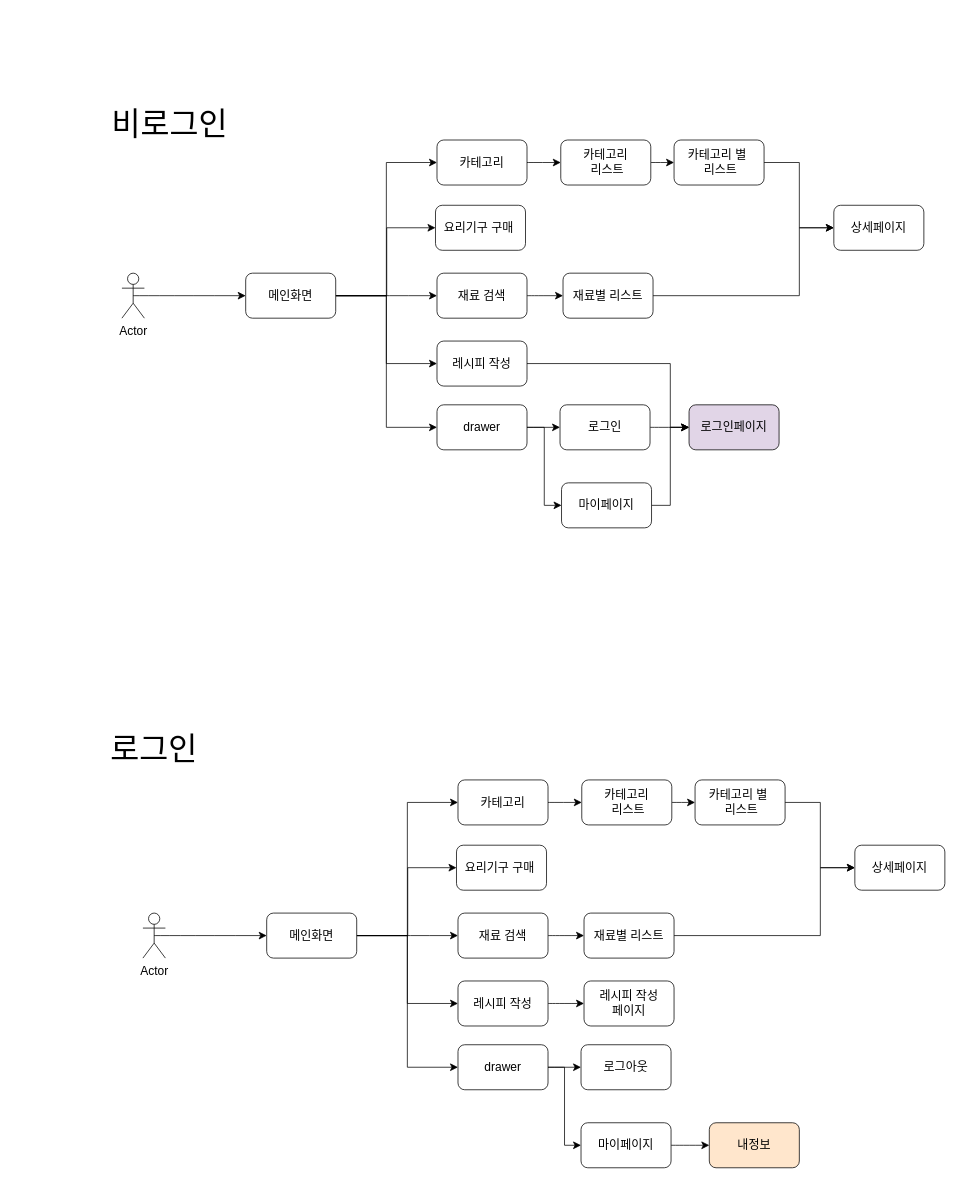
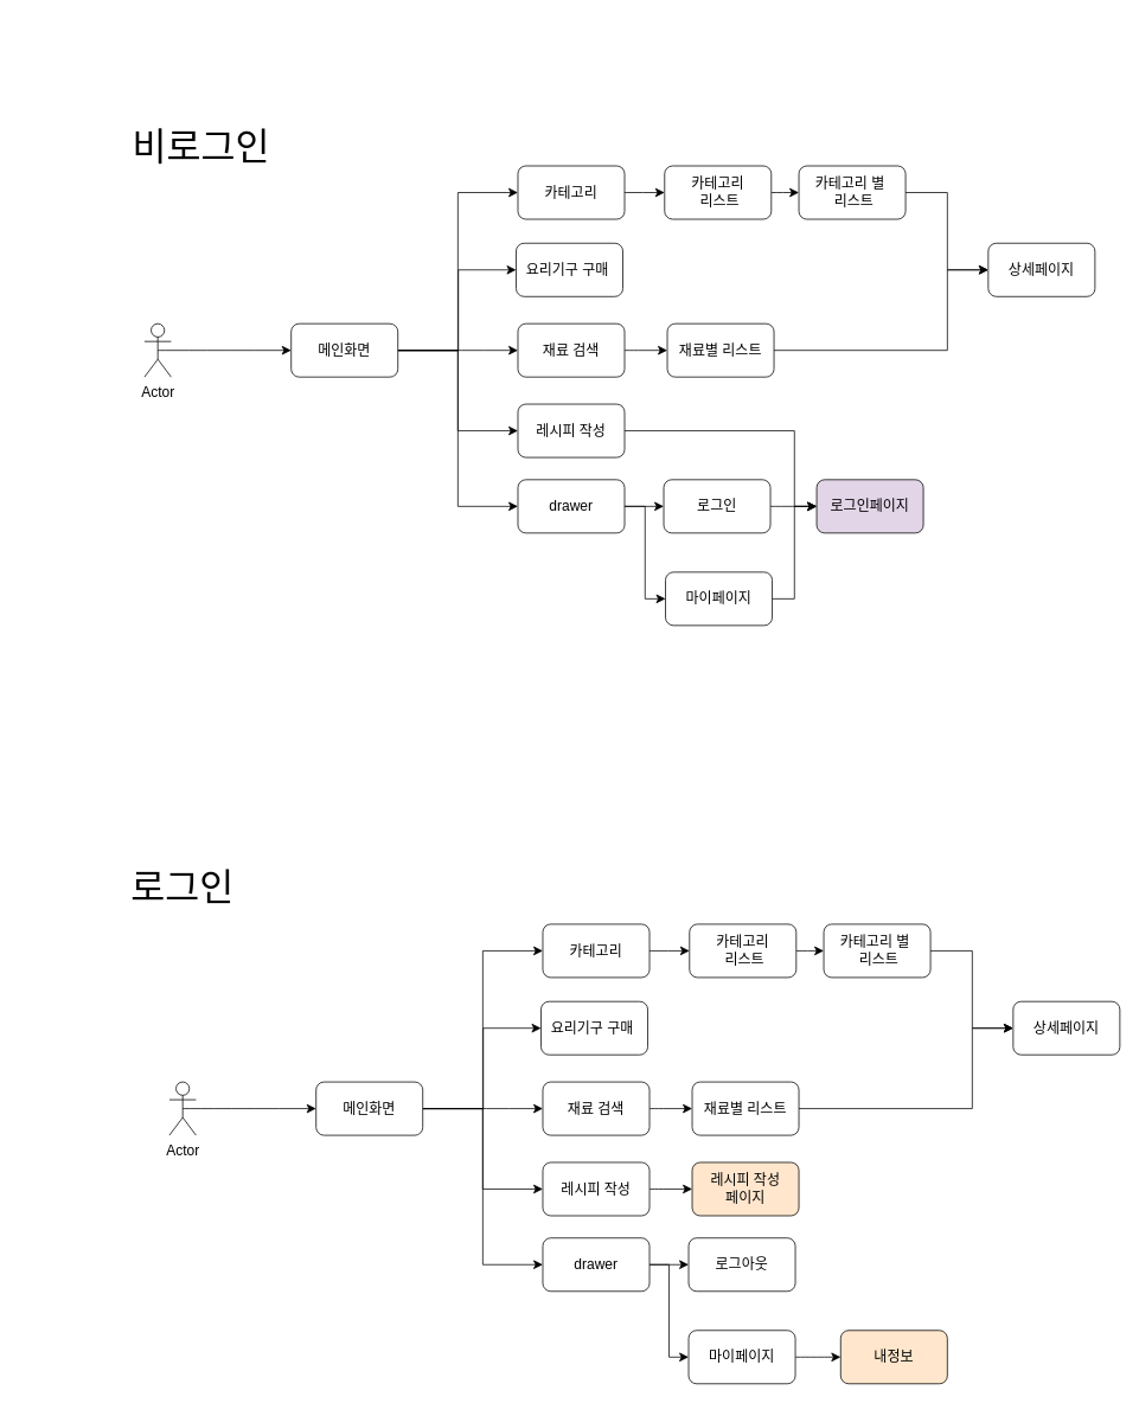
  <mxCell id="0" />
  <mxCell id="1" parent="0" />
  <mxCell id="2" value="Actor" style="shape=umlActor;verticalLabelPosition=bottom;verticalAlign=top;html=1;outlineConnect=0;fontSize=16;" vertex="1" parent="1"><mxGeometry x="162" y="363.5" width="30" height="60" as="geometry" /></mxCell>
  <mxCell id="3" style="edgeStyle=orthogonalEdgeStyle;rounded=0;orthogonalLoop=1;jettySize=auto;html=1;entryX=0;entryY=0.5;entryDx=0;entryDy=0;fontSize=12;startSize=8;endSize=8;exitX=1;exitY=0.5;exitDx=0;exitDy=0;" edge="1" parent="1" source="8" target="21"><mxGeometry relative="1" as="geometry" /></mxCell>
  <mxCell id="4" style="edgeStyle=orthogonalEdgeStyle;rounded=0;orthogonalLoop=1;jettySize=auto;html=1;entryX=0;entryY=0.5;entryDx=0;entryDy=0;fontSize=12;startSize=8;endSize=8;exitX=1;exitY=0.5;exitDx=0;exitDy=0;" edge="1" parent="1" source="8" target="18"><mxGeometry relative="1" as="geometry"><Array as="points"><mxPoint x="515" y="393" /><mxPoint x="515" y="303" /></Array></mxGeometry></mxCell>
  <mxCell id="5" style="edgeStyle=none;curved=1;rounded=0;orthogonalLoop=1;jettySize=auto;html=1;entryX=0;entryY=0.5;entryDx=0;entryDy=0;fontSize=12;startSize=8;endSize=8;" edge="1" parent="1" source="8" target="25"><mxGeometry relative="1" as="geometry" /></mxCell>
  <mxCell id="6" style="edgeStyle=orthogonalEdgeStyle;rounded=0;orthogonalLoop=1;jettySize=auto;html=1;entryX=0;entryY=0.5;entryDx=0;entryDy=0;fontSize=12;startSize=8;endSize=8;exitX=1;exitY=0.5;exitDx=0;exitDy=0;" edge="1" parent="1" source="8" target="10"><mxGeometry relative="1" as="geometry" /></mxCell>
  <mxCell id="7" style="edgeStyle=orthogonalEdgeStyle;rounded=0;orthogonalLoop=1;jettySize=auto;html=1;entryX=0;entryY=0.5;entryDx=0;entryDy=0;fontSize=12;startSize=8;endSize=8;exitX=1;exitY=0.5;exitDx=0;exitDy=0;" edge="1" parent="1" source="8" target="13"><mxGeometry relative="1" as="geometry" /></mxCell>
  <mxCell id="8" value="메인화면" style="rounded=1;whiteSpace=wrap;html=1;fontSize=16;" vertex="1" parent="1"><mxGeometry x="327" y="363.5" width="120" height="60" as="geometry" /></mxCell>
  <mxCell id="9" style="edgeStyle=orthogonalEdgeStyle;rounded=0;orthogonalLoop=1;jettySize=auto;html=1;entryX=0;entryY=0.5;entryDx=0;entryDy=0;fontSize=12;startSize=8;endSize=8;" edge="1" parent="1" source="10" target="29"><mxGeometry relative="1" as="geometry"><Array as="points"><mxPoint x="893" y="484" /><mxPoint x="893" y="569" /></Array></mxGeometry></mxCell>
  <mxCell id="10" value="레시피 작성" style="rounded=1;whiteSpace=wrap;html=1;fontSize=16;" vertex="1" parent="1"><mxGeometry x="582" y="454" width="120" height="60" as="geometry" /></mxCell>
  <mxCell id="11" style="edgeStyle=none;curved=1;rounded=0;orthogonalLoop=1;jettySize=auto;html=1;entryX=0;entryY=0.5;entryDx=0;entryDy=0;fontSize=12;startSize=8;endSize=8;" edge="1" parent="1" source="13" target="15"><mxGeometry relative="1" as="geometry" /></mxCell>
  <mxCell id="12" style="edgeStyle=orthogonalEdgeStyle;rounded=0;orthogonalLoop=1;jettySize=auto;html=1;entryX=0;entryY=0.5;entryDx=0;entryDy=0;fontSize=12;startSize=8;endSize=8;exitX=1;exitY=0.5;exitDx=0;exitDy=0;" edge="1" parent="1" source="13" target="17"><mxGeometry relative="1" as="geometry" /></mxCell>
  <mxCell id="13" value="drawer" style="rounded=1;whiteSpace=wrap;html=1;fontSize=16;" vertex="1" parent="1"><mxGeometry x="582" y="539" width="120" height="60" as="geometry" /></mxCell>
  <mxCell id="14" style="edgeStyle=none;curved=1;rounded=0;orthogonalLoop=1;jettySize=auto;html=1;entryX=0;entryY=0.5;entryDx=0;entryDy=0;fontSize=12;startSize=8;endSize=8;" edge="1" parent="1" source="15" target="29"><mxGeometry relative="1" as="geometry" /></mxCell>
  <mxCell id="15" value="로그인" style="rounded=1;whiteSpace=wrap;html=1;fontSize=16;" vertex="1" parent="1"><mxGeometry x="746" y="539" width="120" height="60" as="geometry" /></mxCell>
  <mxCell id="16" style="edgeStyle=orthogonalEdgeStyle;rounded=0;orthogonalLoop=1;jettySize=auto;html=1;entryX=0;entryY=0.5;entryDx=0;entryDy=0;fontSize=12;startSize=8;endSize=8;" edge="1" parent="1" source="17" target="29"><mxGeometry relative="1" as="geometry" /></mxCell>
  <mxCell id="17" value="마이페이지" style="rounded=1;whiteSpace=wrap;html=1;fontSize=16;" vertex="1" parent="1"><mxGeometry x="748" y="643" width="120" height="60" as="geometry" /></mxCell>
  <mxCell id="18" value="요리기구 구매&amp;nbsp;" style="rounded=1;whiteSpace=wrap;html=1;fontSize=16;" vertex="1" parent="1"><mxGeometry x="580" y="273" width="120" height="60" as="geometry" /></mxCell>
  <mxCell id="19" style="edgeStyle=none;curved=1;rounded=0;orthogonalLoop=1;jettySize=auto;html=1;exitX=0.5;exitY=0.5;exitDx=0;exitDy=0;exitPerimeter=0;fontSize=12;startSize=8;endSize=8;entryX=0;entryY=0.5;entryDx=0;entryDy=0;" edge="1" parent="1" source="2" target="8"><mxGeometry relative="1" as="geometry" /></mxCell>
  <mxCell id="20" style="edgeStyle=none;curved=1;rounded=0;orthogonalLoop=1;jettySize=auto;html=1;entryX=0;entryY=0.5;entryDx=0;entryDy=0;fontSize=12;startSize=8;endSize=8;" edge="1" parent="1" source="21" target="23"><mxGeometry relative="1" as="geometry" /></mxCell>
  <mxCell id="21" value="카테고리" style="rounded=1;whiteSpace=wrap;html=1;fontSize=16;" vertex="1" parent="1"><mxGeometry x="582" y="186" width="120" height="60" as="geometry" /></mxCell>
  <mxCell id="22" style="edgeStyle=none;curved=1;rounded=0;orthogonalLoop=1;jettySize=auto;html=1;entryX=0;entryY=0.5;entryDx=0;entryDy=0;fontSize=12;startSize=8;endSize=8;" edge="1" parent="1" source="23" target="31"><mxGeometry relative="1" as="geometry" /></mxCell>
  <mxCell id="23" value="카테고리&lt;br&gt;&amp;nbsp;리스트" style="rounded=1;whiteSpace=wrap;html=1;fontSize=16;" vertex="1" parent="1"><mxGeometry x="747" y="186" width="120" height="60" as="geometry" /></mxCell>
  <mxCell id="24" style="edgeStyle=none;curved=1;rounded=0;orthogonalLoop=1;jettySize=auto;html=1;entryX=0;entryY=0.5;entryDx=0;entryDy=0;fontSize=12;startSize=8;endSize=8;exitX=1;exitY=0.5;exitDx=0;exitDy=0;" edge="1" parent="1" source="25" target="28"><mxGeometry relative="1" as="geometry" /></mxCell>
  <mxCell id="25" value="재료 검색" style="rounded=1;whiteSpace=wrap;html=1;fontSize=16;" vertex="1" parent="1"><mxGeometry x="582" y="363.5" width="120" height="60" as="geometry" /></mxCell>
  <mxCell id="26" value="상세페이지" style="rounded=1;whiteSpace=wrap;html=1;fontSize=16;" vertex="1" parent="1"><mxGeometry x="1111" y="273" width="120" height="60" as="geometry" /></mxCell>
  <mxCell id="27" style="edgeStyle=orthogonalEdgeStyle;rounded=0;orthogonalLoop=1;jettySize=auto;html=1;entryX=0;entryY=0.5;entryDx=0;entryDy=0;fontSize=12;startSize=8;endSize=8;" edge="1" parent="1" source="28" target="26"><mxGeometry relative="1" as="geometry"><Array as="points"><mxPoint x="1065" y="394" /><mxPoint x="1065" y="303" /></Array></mxGeometry></mxCell>
  <mxCell id="28" value="재료별 리스트" style="rounded=1;whiteSpace=wrap;html=1;fontSize=16;" vertex="1" parent="1"><mxGeometry x="750" y="363.5" width="120" height="60" as="geometry" /></mxCell>
  <mxCell id="29" value="로그인페이지" style="rounded=1;whiteSpace=wrap;html=1;fontSize=16;fillColor=#e1d5e7;" vertex="1" parent="1"><mxGeometry x="918" y="539" width="120" height="60" as="geometry" /></mxCell>
  <mxCell id="30" style="edgeStyle=orthogonalEdgeStyle;rounded=0;orthogonalLoop=1;jettySize=auto;html=1;exitX=1;exitY=0.5;exitDx=0;exitDy=0;entryX=0;entryY=0.5;entryDx=0;entryDy=0;fontSize=12;startSize=8;endSize=8;" edge="1" parent="1" source="31" target="26"><mxGeometry relative="1" as="geometry"><Array as="points"><mxPoint x="1065" y="216" /><mxPoint x="1065" y="303" /></Array></mxGeometry></mxCell>
  <mxCell id="31" value="카테고리 별&amp;nbsp;&lt;br&gt;&amp;nbsp;리스트" style="rounded=1;whiteSpace=wrap;html=1;fontSize=16;" vertex="1" parent="1"><mxGeometry x="898" y="186" width="120" height="60" as="geometry" /></mxCell>
  <mxCell id="32" value="Actor" style="shape=umlActor;verticalLabelPosition=bottom;verticalAlign=top;html=1;outlineConnect=0;fontSize=16;" vertex="1" parent="1"><mxGeometry x="190" y="1216.5" width="30" height="60" as="geometry" /></mxCell>
  <mxCell id="33" style="edgeStyle=orthogonalEdgeStyle;rounded=0;orthogonalLoop=1;jettySize=auto;html=1;entryX=0;entryY=0.5;entryDx=0;entryDy=0;fontSize=12;startSize=8;endSize=8;exitX=1;exitY=0.5;exitDx=0;exitDy=0;" edge="1" parent="1" source="38" target="50"><mxGeometry relative="1" as="geometry" /></mxCell>
  <mxCell id="34" style="edgeStyle=orthogonalEdgeStyle;rounded=0;orthogonalLoop=1;jettySize=auto;html=1;entryX=0;entryY=0.5;entryDx=0;entryDy=0;fontSize=12;startSize=8;endSize=8;exitX=1;exitY=0.5;exitDx=0;exitDy=0;" edge="1" parent="1" source="38" target="47"><mxGeometry relative="1" as="geometry"><Array as="points"><mxPoint x="543" y="1246" /><mxPoint x="543" y="1156" /></Array></mxGeometry></mxCell>
  <mxCell id="35" style="edgeStyle=none;curved=1;rounded=0;orthogonalLoop=1;jettySize=auto;html=1;entryX=0;entryY=0.5;entryDx=0;entryDy=0;fontSize=12;startSize=8;endSize=8;" edge="1" parent="1" source="38" target="54"><mxGeometry relative="1" as="geometry" /></mxCell>
  <mxCell id="36" style="edgeStyle=orthogonalEdgeStyle;rounded=0;orthogonalLoop=1;jettySize=auto;html=1;entryX=0;entryY=0.5;entryDx=0;entryDy=0;fontSize=12;startSize=8;endSize=8;exitX=1;exitY=0.5;exitDx=0;exitDy=0;" edge="1" parent="1" source="38" target="40"><mxGeometry relative="1" as="geometry" /></mxCell>
  <mxCell id="37" style="edgeStyle=orthogonalEdgeStyle;rounded=0;orthogonalLoop=1;jettySize=auto;html=1;entryX=0;entryY=0.5;entryDx=0;entryDy=0;fontSize=12;startSize=8;endSize=8;exitX=1;exitY=0.5;exitDx=0;exitDy=0;" edge="1" parent="1" source="38" target="43"><mxGeometry relative="1" as="geometry" /></mxCell>
  <mxCell id="38" value="메인화면" style="rounded=1;whiteSpace=wrap;html=1;fontSize=16;" vertex="1" parent="1"><mxGeometry x="355" y="1216.5" width="120" height="60" as="geometry" /></mxCell>
  <mxCell id="39" style="edgeStyle=none;curved=1;rounded=0;orthogonalLoop=1;jettySize=auto;html=1;entryX=0;entryY=0.5;entryDx=0;entryDy=0;fontSize=12;startSize=8;endSize=8;" edge="1" parent="1" source="40" target="62"><mxGeometry relative="1" as="geometry" /></mxCell>
  <mxCell id="40" value="레시피 작성" style="rounded=1;whiteSpace=wrap;html=1;fontSize=16;" vertex="1" parent="1"><mxGeometry x="610" y="1307" width="120" height="60" as="geometry" /></mxCell>
  <mxCell id="41" style="edgeStyle=none;curved=1;rounded=0;orthogonalLoop=1;jettySize=auto;html=1;entryX=0;entryY=0.5;entryDx=0;entryDy=0;fontSize=12;startSize=8;endSize=8;" edge="1" parent="1" source="43" target="44"><mxGeometry relative="1" as="geometry" /></mxCell>
  <mxCell id="42" style="edgeStyle=orthogonalEdgeStyle;rounded=0;orthogonalLoop=1;jettySize=auto;html=1;entryX=0;entryY=0.5;entryDx=0;entryDy=0;fontSize=12;startSize=8;endSize=8;exitX=1;exitY=0.5;exitDx=0;exitDy=0;" edge="1" parent="1" source="43" target="46"><mxGeometry relative="1" as="geometry" /></mxCell>
  <mxCell id="43" value="drawer" style="rounded=1;whiteSpace=wrap;html=1;fontSize=16;" vertex="1" parent="1"><mxGeometry x="610" y="1392" width="120" height="60" as="geometry" /></mxCell>
  <mxCell id="44" value="로그아웃" style="rounded=1;whiteSpace=wrap;html=1;fontSize=16;" vertex="1" parent="1"><mxGeometry x="774" y="1392" width="120" height="60" as="geometry" /></mxCell>
  <mxCell id="45" style="edgeStyle=none;curved=1;rounded=0;orthogonalLoop=1;jettySize=auto;html=1;entryX=0;entryY=0.5;entryDx=0;entryDy=0;fontSize=12;startSize=8;endSize=8;" edge="1" parent="1" source="46" target="63"><mxGeometry relative="1" as="geometry" /></mxCell>
  <mxCell id="46" value="마이페이지" style="rounded=1;whiteSpace=wrap;html=1;fontSize=16;" vertex="1" parent="1"><mxGeometry x="774" y="1496" width="120" height="60" as="geometry" /></mxCell>
  <mxCell id="47" value="요리기구 구매&amp;nbsp;" style="rounded=1;whiteSpace=wrap;html=1;fontSize=16;" vertex="1" parent="1"><mxGeometry x="608" y="1126" width="120" height="60" as="geometry" /></mxCell>
  <mxCell id="48" style="edgeStyle=none;curved=1;rounded=0;orthogonalLoop=1;jettySize=auto;html=1;exitX=0.5;exitY=0.5;exitDx=0;exitDy=0;exitPerimeter=0;fontSize=12;startSize=8;endSize=8;entryX=0;entryY=0.5;entryDx=0;entryDy=0;" edge="1" parent="1" source="32" target="38"><mxGeometry relative="1" as="geometry" /></mxCell>
  <mxCell id="49" style="edgeStyle=none;curved=1;rounded=0;orthogonalLoop=1;jettySize=auto;html=1;entryX=0;entryY=0.5;entryDx=0;entryDy=0;fontSize=12;startSize=8;endSize=8;" edge="1" parent="1" source="50" target="52"><mxGeometry relative="1" as="geometry" /></mxCell>
  <mxCell id="50" value="카테고리" style="rounded=1;whiteSpace=wrap;html=1;fontSize=16;" vertex="1" parent="1"><mxGeometry x="610" y="1039" width="120" height="60" as="geometry" /></mxCell>
  <mxCell id="51" style="edgeStyle=none;curved=1;rounded=0;orthogonalLoop=1;jettySize=auto;html=1;entryX=0;entryY=0.5;entryDx=0;entryDy=0;fontSize=12;startSize=8;endSize=8;" edge="1" parent="1" source="52" target="59"><mxGeometry relative="1" as="geometry" /></mxCell>
  <mxCell id="52" value="카테고리&lt;br&gt;&amp;nbsp;리스트" style="rounded=1;whiteSpace=wrap;html=1;fontSize=16;" vertex="1" parent="1"><mxGeometry x="775" y="1039" width="120" height="60" as="geometry" /></mxCell>
  <mxCell id="53" style="edgeStyle=none;curved=1;rounded=0;orthogonalLoop=1;jettySize=auto;html=1;entryX=0;entryY=0.5;entryDx=0;entryDy=0;fontSize=12;startSize=8;endSize=8;exitX=1;exitY=0.5;exitDx=0;exitDy=0;" edge="1" parent="1" source="54" target="57"><mxGeometry relative="1" as="geometry" /></mxCell>
  <mxCell id="54" value="재료 검색" style="rounded=1;whiteSpace=wrap;html=1;fontSize=16;" vertex="1" parent="1"><mxGeometry x="610" y="1216.5" width="120" height="60" as="geometry" /></mxCell>
  <mxCell id="55" value="상세페이지" style="rounded=1;whiteSpace=wrap;html=1;fontSize=16;" vertex="1" parent="1"><mxGeometry x="1139" y="1126" width="120" height="60" as="geometry" /></mxCell>
  <mxCell id="56" style="edgeStyle=orthogonalEdgeStyle;rounded=0;orthogonalLoop=1;jettySize=auto;html=1;entryX=0;entryY=0.5;entryDx=0;entryDy=0;fontSize=12;startSize=8;endSize=8;" edge="1" parent="1" source="57" target="55"><mxGeometry relative="1" as="geometry"><Array as="points"><mxPoint x="1093" y="1247" /><mxPoint x="1093" y="1156" /></Array></mxGeometry></mxCell>
  <mxCell id="57" value="재료별 리스트" style="rounded=1;whiteSpace=wrap;html=1;fontSize=16;" vertex="1" parent="1"><mxGeometry x="778" y="1216.5" width="120" height="60" as="geometry" /></mxCell>
  <mxCell id="58" style="edgeStyle=orthogonalEdgeStyle;rounded=0;orthogonalLoop=1;jettySize=auto;html=1;exitX=1;exitY=0.5;exitDx=0;exitDy=0;entryX=0;entryY=0.5;entryDx=0;entryDy=0;fontSize=12;startSize=8;endSize=8;" edge="1" parent="1" source="59" target="55"><mxGeometry relative="1" as="geometry"><Array as="points"><mxPoint x="1093" y="1069" /><mxPoint x="1093" y="1156" /></Array></mxGeometry></mxCell>
  <mxCell id="59" value="카테고리 별&amp;nbsp;&lt;br&gt;&amp;nbsp;리스트" style="rounded=1;whiteSpace=wrap;html=1;fontSize=16;" vertex="1" parent="1"><mxGeometry x="926" y="1039" width="120" height="60" as="geometry" /></mxCell>
  <mxCell id="60" value="&lt;font style=&quot;font-size: 42px;&quot;&gt;비로그인&lt;/font&gt;" style="text;html=1;strokeColor=none;fillColor=none;align=center;verticalAlign=middle;whiteSpace=wrap;rounded=0;fontSize=16;" vertex="1" parent="1"><mxGeometry x="41" y="20" width="370" height="292" as="geometry" /></mxCell>
  <mxCell id="61" value="&lt;font style=&quot;font-size: 42px;&quot;&gt;로그인&lt;/font&gt;" style="text;html=1;strokeColor=none;fillColor=none;align=center;verticalAlign=middle;whiteSpace=wrap;rounded=0;fontSize=16;" vertex="1" parent="1"><mxGeometry x="20" y="853" width="370" height="292" as="geometry" /></mxCell>
- <mxCell id="62" value="레시피 작성&lt;br&gt;페이지" style="rounded=1;whiteSpace=wrap;html=1;fontSize=16;" vertex="1" parent="1"><mxGeometry x="778" y="1307" width="120" height="60" as="geometry" /></mxCell>
+ <mxCell id="62" value="레시피 작성&lt;br&gt;페이지" style="rounded=1;whiteSpace=wrap;html=1;fontSize=16;fillColor=#ffe6cc;" vertex="1" parent="1"><mxGeometry x="778" y="1307" width="120" height="60" as="geometry" /></mxCell>
  <mxCell id="63" value="내정보" style="rounded=1;whiteSpace=wrap;html=1;fontSize=16;fillColor=#ffe6cc;" vertex="1" parent="1"><mxGeometry x="945" y="1496" width="120" height="60" as="geometry" /></mxCell>
